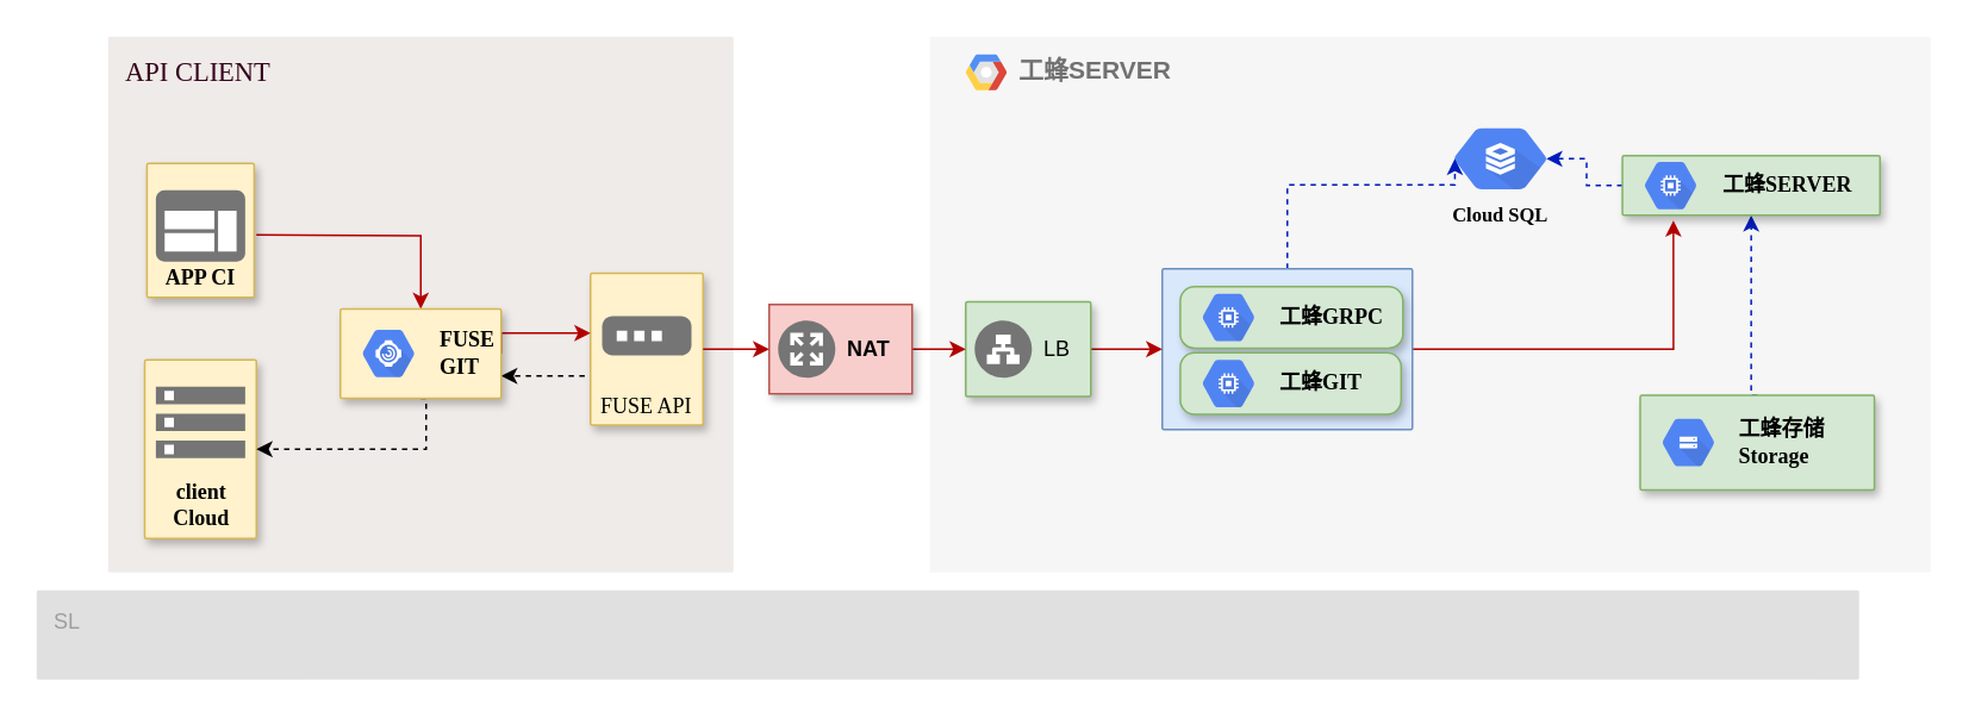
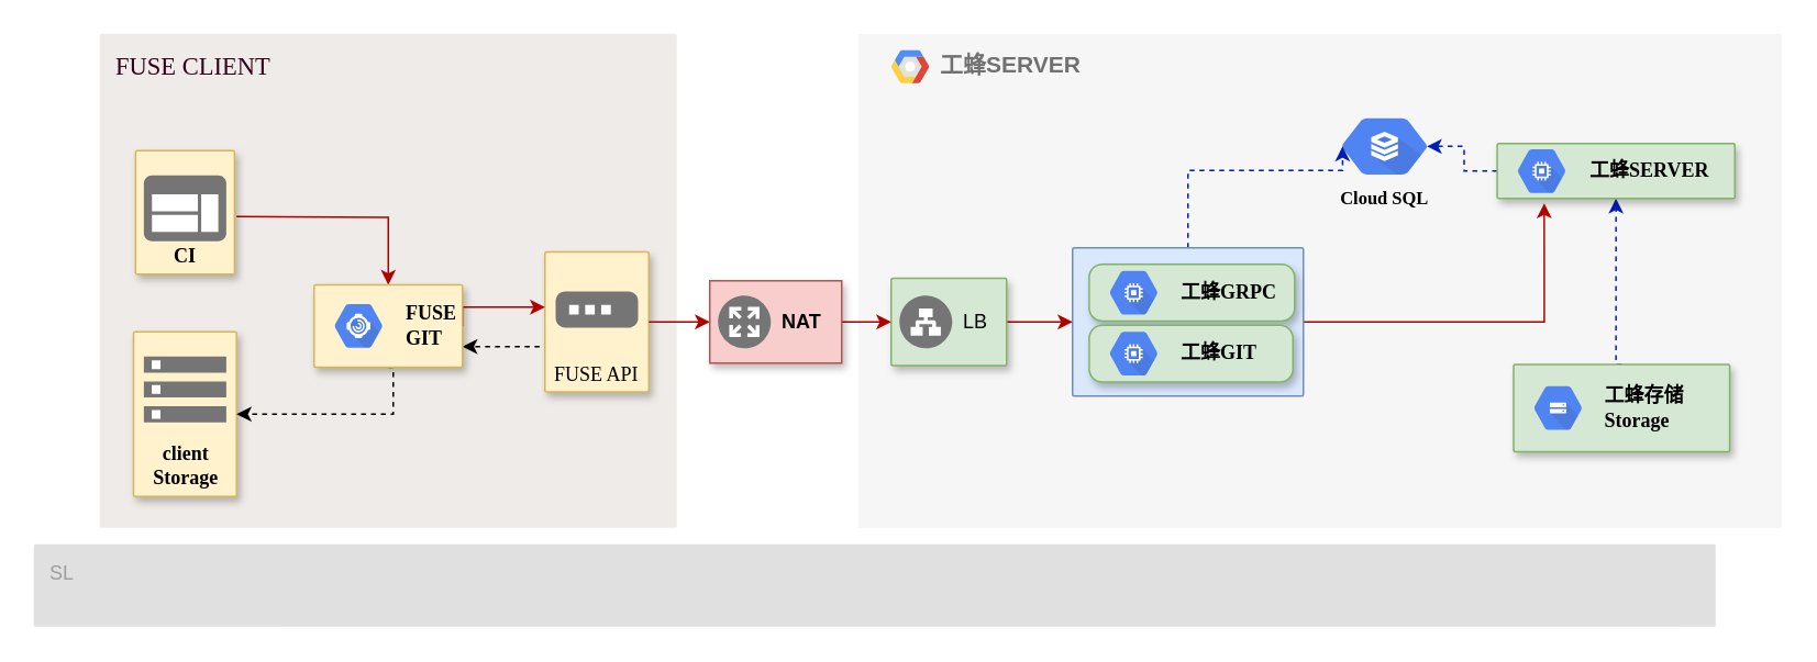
  <mxCell id="0" />
  <mxCell id="1" parent="0" />
  <mxCell id="2" value="&lt;b&gt;工蜂SERVER&lt;/b&gt;" style="fillColor=#F6F6F6;strokeColor=none;shadow=0;gradientColor=none;fontSize=14;align=left;spacing=10;fontColor=#717171;9E9E9E;verticalAlign=top;spacingTop=-4;fontStyle=0;spacingLeft=40;html=1;" parent="1" vertex="1"><mxGeometry x="520" y="20" width="560" height="300" as="geometry" /></mxCell>
  <mxCell id="3" value="" style="shape=mxgraph.gcp2.google_cloud_platform;fillColor=#F6F6F6;strokeColor=none;shadow=0;gradientColor=none;" parent="2" vertex="1"><mxGeometry width="23" height="20" relative="1" as="geometry"><mxPoint x="20" y="10" as="offset" /></mxGeometry></mxCell>
  <mxCell id="4" value="&lt;font face=&quot;Lucida Console&quot; color=&quot;#000000&quot;&gt;Cloud SQL&lt;/font&gt;" style="html=1;fillColor=#5184F3;strokeColor=none;verticalAlign=top;labelPosition=center;verticalLabelPosition=bottom;align=center;spacingTop=-6;fontSize=11;fontStyle=1;fontColor=#999999;shape=mxgraph.gcp2.hexIcon;prIcon=cloud_sql" vertex="1" parent="2"><mxGeometry x="279.999" y="43.335" width="78.637" height="50.142" as="geometry" /></mxCell>
  <mxCell id="5" style="edgeStyle=orthogonalEdgeStyle;rounded=0;orthogonalLoop=1;jettySize=auto;html=1;exitX=0.5;exitY=0;exitDx=0;exitDy=0;entryX=0.5;entryY=1;entryDx=0;entryDy=0;fillColor=#0050ef;strokeColor=#001DBC;dashed=1;" edge="1" parent="2" source="6" target="9"><mxGeometry relative="1" as="geometry"><Array as="points"><mxPoint x="460" y="201" /></Array></mxGeometry></mxCell>
  <mxCell id="6" value="" style="strokeColor=#82b366;fillColor=#d5e8d4;shadow=1;strokeWidth=1;rounded=1;absoluteArcSize=1;arcSize=2;fontSize=17;align=right;html=1;" parent="2" vertex="1"><mxGeometry x="397.491" y="200.834" width="131.064" height="52.941" as="geometry" /></mxCell>
  <mxCell id="7" value="&lt;font color=&quot;#000000&quot; face=&quot;Lucida Console&quot;&gt;&lt;b&gt;工蜂存储&lt;br&gt;Storage&lt;/b&gt;&lt;/font&gt;" style="dashed=0;connectable=0;html=1;fillColor=#5184F3;strokeColor=none;shape=mxgraph.gcp2.hexIcon;prIcon=cloud_storage;part=1;labelPosition=right;verticalLabelPosition=middle;align=left;verticalAlign=middle;spacingLeft=5;fontColor=#999999;fontSize=12;" parent="6" vertex="1"><mxGeometry y="0.5" width="44" height="39" relative="1" as="geometry"><mxPoint x="5" y="-19.5" as="offset" /></mxGeometry></mxCell>
  <mxCell id="8" style="edgeStyle=orthogonalEdgeStyle;rounded=0;orthogonalLoop=1;jettySize=auto;html=1;exitX=0;exitY=0.5;exitDx=0;exitDy=0;entryX=0.825;entryY=0.5;entryDx=0;entryDy=0;entryPerimeter=0;fillColor=#0050ef;strokeColor=#001DBC;dashed=1;" edge="1" parent="2" source="9" target="4"><mxGeometry relative="1" as="geometry" /></mxCell>
  <mxCell id="9" value="" style="strokeColor=#82b366;fillColor=#d5e8d4;shadow=1;strokeWidth=1;rounded=1;absoluteArcSize=1;arcSize=2;fontSize=17;align=right;html=1;" vertex="1" parent="2"><mxGeometry x="387.525" y="66.743" width="144.168" height="33.333" as="geometry" /></mxCell>
  <mxCell id="10" value="&lt;font style=&quot;font-size: 12px&quot; face=&quot;Lucida Console&quot; color=&quot;#000000&quot;&gt;&lt;b&gt;工蜂SERVER&lt;/b&gt;&lt;/font&gt;" style="dashed=0;connectable=0;html=1;fillColor=#5184F3;strokeColor=none;shape=mxgraph.gcp2.hexIcon;prIcon=compute_engine;part=1;labelPosition=right;verticalLabelPosition=middle;align=left;verticalAlign=middle;spacingLeft=5;fontColor=#999999;fontSize=12;" vertex="1" parent="9"><mxGeometry y="0.5" width="44" height="39" relative="1" as="geometry"><mxPoint x="5" y="-19.5" as="offset" /></mxGeometry></mxCell>
  <mxCell id="11" style="edgeStyle=orthogonalEdgeStyle;rounded=0;orthogonalLoop=1;jettySize=auto;html=1;entryX=0.5;entryY=1;entryDx=0;entryDy=0;fontFamily=Lucida Console;" edge="1" parent="2" target="9"><mxGeometry relative="1" as="geometry"><mxPoint x="460" y="100" as="sourcePoint" /></mxGeometry></mxCell>
  <mxCell id="12" value="SL" style="rounded=1;absoluteArcSize=1;arcSize=2;html=1;strokeColor=none;gradientColor=none;shadow=0;dashed=0;strokeColor=none;fontSize=12;fontColor=#9E9E9E;align=left;verticalAlign=top;spacing=10;spacingTop=-4;fillColor=#E0E0E0;" parent="1" vertex="1"><mxGeometry x="20" y="330" width="1020" height="50" as="geometry" /></mxCell>
- <mxCell id="13" value="&lt;font face=&quot;Lucida Console&quot; style=&quot;font-size: 15px&quot; color=&quot;#33001a&quot;&gt;API CLIENT&lt;/font&gt;" style="rounded=1;absoluteArcSize=1;arcSize=2;html=1;strokeColor=none;gradientColor=none;shadow=0;dashed=0;strokeColor=none;fontSize=12;fontColor=#9E9E9E;align=left;verticalAlign=top;spacing=10;spacingTop=-4;fillColor=#EFEBE9;whiteSpace=wrap;" parent="1" vertex="1"><mxGeometry x="60" y="20" width="350" height="300" as="geometry" /></mxCell>
+ <mxCell id="13" value="&lt;font face=&quot;Lucida Console&quot; style=&quot;font-size: 15px&quot; color=&quot;#33001a&quot;&gt;FUSE CLIENT&lt;/font&gt;" style="rounded=1;absoluteArcSize=1;arcSize=2;html=1;strokeColor=none;gradientColor=none;shadow=0;dashed=0;strokeColor=none;fontSize=12;fontColor=#9E9E9E;align=left;verticalAlign=top;spacing=10;spacingTop=-4;fillColor=#EFEBE9;whiteSpace=wrap;" parent="1" vertex="1"><mxGeometry x="60" y="20" width="350" height="300" as="geometry" /></mxCell>
  <mxCell id="14" style="edgeStyle=orthogonalEdgeStyle;rounded=0;orthogonalLoop=1;jettySize=auto;html=1;exitX=1;exitY=0.5;exitDx=0;exitDy=0;entryX=0.5;entryY=0;entryDx=0;entryDy=0;fillColor=#e51400;strokeColor=#B20000;" edge="1" parent="1" target="29"><mxGeometry relative="1" as="geometry"><mxPoint x="143" y="131" as="sourcePoint" /></mxGeometry></mxCell>
- <mxCell id="15" value="&lt;b&gt;&lt;font face=&quot;Lucida Console&quot; color=&quot;#000000&quot;&gt;client&lt;br&gt;Cloud&lt;/font&gt;&lt;/b&gt;" style="strokeColor=#d6b656;fillColor=#fff2cc;shadow=1;strokeWidth=1;rounded=1;absoluteArcSize=1;arcSize=2;labelPosition=center;verticalLabelPosition=middle;align=center;verticalAlign=bottom;spacingLeft=0;fontSize=12;whiteSpace=wrap;spacingBottom=2;html=1;" parent="1" vertex="1"><mxGeometry x="80.5" y="201" width="62.5" height="100" as="geometry" /></mxCell>
+ <mxCell id="15" value="&lt;b&gt;&lt;font face=&quot;Lucida Console&quot; color=&quot;#000000&quot;&gt;client&lt;br&gt;Storage&lt;/font&gt;&lt;/b&gt;" style="strokeColor=#d6b656;fillColor=#fff2cc;shadow=1;strokeWidth=1;rounded=1;absoluteArcSize=1;arcSize=2;labelPosition=center;verticalLabelPosition=middle;align=center;verticalAlign=bottom;spacingLeft=0;fontSize=12;whiteSpace=wrap;spacingBottom=2;html=1;" parent="1" vertex="1"><mxGeometry x="80.5" y="201" width="62.5" height="100" as="geometry" /></mxCell>
  <mxCell id="16" value="" style="dashed=0;html=1;fillColor=#757575;strokeColor=none;shape=mxgraph.gcp2.storage;part=1;" parent="15" vertex="1"><mxGeometry x="0.5" width="50" height="40" relative="1" as="geometry"><mxPoint x="-25" y="15" as="offset" /></mxGeometry></mxCell>
  <mxCell id="17" style="edgeStyle=orthogonalEdgeStyle;rounded=0;jumpSize=10;orthogonalLoop=1;jettySize=auto;html=1;exitX=0;exitY=0.75;exitDx=0;exitDy=0;entryX=1;entryY=0.75;entryDx=0;entryDy=0;dashed=1;fontFamily=Lucida Console;" edge="1" parent="1" target="29"><mxGeometry relative="1" as="geometry"><mxPoint x="330" y="207.25" as="sourcePoint" /><Array as="points"><mxPoint x="330" y="210" /></Array></mxGeometry></mxCell>
  <mxCell id="18" value="&lt;font face=&quot;Lucida Console&quot; color=&quot;#000000&quot;&gt;FUSE API&lt;/font&gt;" style="strokeColor=#d6b656;fillColor=#fff2cc;shadow=1;strokeWidth=1;rounded=1;absoluteArcSize=1;arcSize=2;labelPosition=center;verticalLabelPosition=middle;align=center;verticalAlign=bottom;spacingLeft=0;fontSize=12;whiteSpace=wrap;spacingBottom=2;html=1;" parent="1" vertex="1"><mxGeometry x="330" y="152.5" width="63" height="85" as="geometry" /></mxCell>
  <mxCell id="19" value="" style="dashed=0;html=1;fillColor=#757575;strokeColor=none;shape=mxgraph.gcp2.gateway_icon;part=1;" parent="18" vertex="1"><mxGeometry x="0.5" width="50" height="22" relative="1" as="geometry"><mxPoint x="-25" y="24" as="offset" /></mxGeometry></mxCell>
  <mxCell id="20" style="edgeStyle=orthogonalEdgeStyle;rounded=0;orthogonalLoop=1;jettySize=auto;html=1;exitX=1;exitY=0.5;exitDx=0;exitDy=0;exitPerimeter=0;fillColor=#e51400;strokeColor=#B20000;entryX=0.198;entryY=1.088;entryDx=0;entryDy=0;entryPerimeter=0;" edge="1" parent="1" source="22" target="9"><mxGeometry relative="1" as="geometry"><mxPoint x="950" y="145" as="targetPoint" /><Array as="points"><mxPoint x="936" y="195" /></Array></mxGeometry></mxCell>
  <mxCell id="21" style="edgeStyle=orthogonalEdgeStyle;rounded=0;orthogonalLoop=1;jettySize=auto;html=1;exitX=0.5;exitY=0;exitDx=0;exitDy=0;exitPerimeter=0;entryX=0.175;entryY=0.5;entryDx=0;entryDy=0;entryPerimeter=0;fillColor=#0050ef;strokeColor=#001DBC;dashed=1;jumpSize=10;" edge="1" parent="1" source="22" target="4"><mxGeometry relative="1" as="geometry"><Array as="points"><mxPoint x="720" y="103" /></Array></mxGeometry></mxCell>
  <mxCell id="22" value="" style="points=[[0,0,0],[0.25,0,0],[0.5,0,0],[0.75,0,0],[1,0,0],[1,0.25,0],[1,0.5,0],[1,0.75,0],[1,1,0],[0.75,1,0],[0.5,1,0],[0.25,1,0],[0,1,0],[0,0.75,0],[0,0.5,0],[0,0.25,0]];rounded=1;absoluteArcSize=1;arcSize=2;html=1;strokeColor=#6c8ebf;shadow=0;dashed=0;fontSize=12;align=left;verticalAlign=top;spacing=10;spacingTop=-4;fillColor=#dae8fc;" vertex="1" parent="1"><mxGeometry x="650" y="150" width="140" height="90" as="geometry" /></mxCell>
  <mxCell id="23" value="" style="strokeColor=#82b366;fillColor=#d5e8d4;shadow=1;strokeWidth=1;rounded=1;absoluteArcSize=1;arcSize=16;fontSize=17;align=right;html=1;direction=south;" vertex="1" parent="1"><mxGeometry x="660.097" y="160.003" width="124.607" height="34.444" as="geometry" /></mxCell>
  <mxCell id="24" value="&lt;font style=&quot;font-size: 12px&quot; face=&quot;Lucida Console&quot; color=&quot;#000000&quot;&gt;&lt;b&gt;工蜂GRPC&lt;/b&gt;&lt;/font&gt;" style="dashed=0;connectable=0;html=1;fillColor=#5184F3;strokeColor=none;shape=mxgraph.gcp2.hexIcon;prIcon=compute_engine;part=1;labelPosition=right;verticalLabelPosition=middle;align=left;verticalAlign=middle;spacingLeft=5;fontColor=#999999;fontSize=12;" vertex="1" parent="23"><mxGeometry y="0.5" width="44" height="39" relative="1" as="geometry"><mxPoint x="5" y="-19.5" as="offset" /></mxGeometry></mxCell>
  <mxCell id="25" value="" style="strokeColor=#82b366;fillColor=#d5e8d4;shadow=1;strokeWidth=1;rounded=1;absoluteArcSize=1;arcSize=16;fontSize=17;align=right;html=1;direction=south;" vertex="1" parent="1"><mxGeometry x="660.097" y="197.031" width="123.577" height="34.444" as="geometry" /></mxCell>
  <mxCell id="26" value="&lt;font style=&quot;font-size: 12px&quot; face=&quot;Lucida Console&quot; color=&quot;#000000&quot;&gt;&lt;b&gt;工蜂GIT&lt;/b&gt;&lt;/font&gt;" style="dashed=0;connectable=0;html=1;fillColor=#5184F3;strokeColor=none;shape=mxgraph.gcp2.hexIcon;prIcon=compute_engine;part=1;labelPosition=right;verticalLabelPosition=middle;align=left;verticalAlign=middle;spacingLeft=5;fontColor=#999999;fontSize=12;" vertex="1" parent="25"><mxGeometry y="0.5" width="44" height="39" relative="1" as="geometry"><mxPoint x="5" y="-19.5" as="offset" /></mxGeometry></mxCell>
  <mxCell id="27" style="edgeStyle=orthogonalEdgeStyle;rounded=0;orthogonalLoop=1;jettySize=auto;html=1;exitX=1;exitY=0.5;exitDx=0;exitDy=0;entryX=0;entryY=0.5;entryDx=0;entryDy=0;fillColor=#e51400;strokeColor=#B20000;" edge="1" parent="1" source="29"><mxGeometry relative="1" as="geometry"><mxPoint x="330" y="186" as="targetPoint" /><Array as="points"><mxPoint x="290" y="186" /><mxPoint x="290" y="186" /></Array></mxGeometry></mxCell>
  <mxCell id="28" style="edgeStyle=orthogonalEdgeStyle;rounded=0;orthogonalLoop=1;jettySize=auto;html=1;exitX=0.5;exitY=1;exitDx=0;exitDy=0;entryX=1;entryY=0.5;entryDx=0;entryDy=0;dashed=1;" edge="1" parent="1" source="29" target="15"><mxGeometry relative="1" as="geometry"><Array as="points"><mxPoint x="238" y="251" /></Array></mxGeometry></mxCell>
  <mxCell id="29" value="" style="strokeColor=#d6b656;shadow=1;strokeWidth=1;rounded=1;absoluteArcSize=1;arcSize=2;fillColor=#fff2cc;" vertex="1" parent="1"><mxGeometry x="190" y="172.48" width="90" height="50" as="geometry" /></mxCell>
  <mxCell id="30" value="&lt;b&gt;&lt;font face=&quot;Lucida Console&quot; color=&quot;#000000&quot;&gt;FUSE&lt;br&gt;GIT&lt;br&gt;&lt;/font&gt;&lt;/b&gt;" style="dashed=0;connectable=0;html=1;fillColor=#5184F3;strokeColor=none;shape=mxgraph.gcp2.hexIcon;prIcon=apigee_sense;part=1;labelPosition=right;verticalLabelPosition=middle;align=left;verticalAlign=middle;spacingLeft=5;fontColor=#999999;fontSize=12;" vertex="1" parent="29"><mxGeometry y="0.5" width="44" height="39" relative="1" as="geometry"><mxPoint x="5" y="-19.5" as="offset" /></mxGeometry></mxCell>
  <mxCell id="31" style="edgeStyle=orthogonalEdgeStyle;rounded=0;orthogonalLoop=1;jettySize=auto;html=1;exitX=1;exitY=0.5;exitDx=0;exitDy=0;entryX=0;entryY=0.5;entryDx=0;entryDy=0;entryPerimeter=0;fillColor=#e51400;strokeColor=#B20000;" edge="1" parent="1" source="32" target="22"><mxGeometry relative="1" as="geometry" /></mxCell>
  <mxCell id="32" value="" style="strokeColor=#82b366;shadow=1;strokeWidth=1;rounded=1;absoluteArcSize=1;arcSize=2;fillColor=#d5e8d4;" vertex="1" parent="1"><mxGeometry x="540" y="168.5" width="70" height="53" as="geometry" /></mxCell>
  <mxCell id="33" value="LB" style="dashed=0;connectable=0;html=1;fillColor=#757575;strokeColor=none;shape=mxgraph.gcp2.network_load_balancer;part=1;labelPosition=right;verticalLabelPosition=middle;align=left;verticalAlign=middle;spacingLeft=5;fontSize=12;" vertex="1" parent="32"><mxGeometry y="0.5" width="32" height="32" relative="1" as="geometry"><mxPoint x="5" y="-16" as="offset" /></mxGeometry></mxCell>
  <mxCell id="34" style="edgeStyle=orthogonalEdgeStyle;rounded=0;orthogonalLoop=1;jettySize=auto;html=1;exitX=1;exitY=0.5;exitDx=0;exitDy=0;fontFamily=Lucida Console;entryX=0;entryY=0.5;entryDx=0;entryDy=0;fillColor=#e51400;strokeColor=#B20000;" edge="1" parent="1" source="35" target="32"><mxGeometry relative="1" as="geometry" /></mxCell>
  <mxCell id="35" value="" style="strokeColor=#b85450;shadow=1;strokeWidth=1;rounded=1;absoluteArcSize=1;arcSize=0;fillColor=#f8cecc;" vertex="1" parent="1"><mxGeometry x="430" y="170" width="80" height="50" as="geometry" /></mxCell>
  <mxCell id="36" value="&lt;b&gt;NAT&lt;/b&gt;" style="dashed=0;connectable=0;html=1;fillColor=#757575;strokeColor=none;shape=mxgraph.gcp2.nat;part=1;labelPosition=right;verticalLabelPosition=middle;align=left;verticalAlign=middle;spacingLeft=5;fontSize=12;" vertex="1" parent="35"><mxGeometry y="0.5" width="32" height="32" relative="1" as="geometry"><mxPoint x="5" y="-16" as="offset" /></mxGeometry></mxCell>
- <mxCell id="37" value="APP CI" style="strokeColor=#d6b656;shadow=1;strokeWidth=1;rounded=1;absoluteArcSize=1;arcSize=2;labelPosition=center;verticalLabelPosition=middle;align=center;verticalAlign=bottom;spacingLeft=0;fontSize=12;whiteSpace=wrap;spacingBottom=2;fillColor=#fff2cc;fontStyle=1;fontFamily=Lucida Console;" vertex="1" parent="1"><mxGeometry x="81.75" y="91" width="60" height="75" as="geometry" /></mxCell>
+ <mxCell id="37" value="CLIENT CI" style="strokeColor=#d6b656;shadow=1;strokeWidth=1;rounded=1;absoluteArcSize=1;arcSize=2;labelPosition=center;verticalLabelPosition=middle;align=center;verticalAlign=bottom;spacingLeft=0;fontSize=12;whiteSpace=wrap;spacingBottom=2;fillColor=#fff2cc;fontStyle=1;fontFamily=Lucida Console;" vertex="1" parent="1"><mxGeometry x="81.75" y="91" width="60" height="75" as="geometry" /></mxCell>
  <mxCell id="38" value="" style="dashed=0;connectable=0;html=1;fillColor=#757575;strokeColor=none;shape=mxgraph.gcp2.application;part=1;" vertex="1" parent="37"><mxGeometry x="0.5" width="50" height="40" relative="1" as="geometry"><mxPoint x="-25" y="15" as="offset" /></mxGeometry></mxCell>
  <mxCell id="39" style="edgeStyle=orthogonalEdgeStyle;rounded=0;orthogonalLoop=1;jettySize=auto;html=1;entryX=0;entryY=0.5;entryDx=0;entryDy=0;fontFamily=Lucida Console;fillColor=#e51400;strokeColor=#B20000;" edge="1" parent="1" target="35"><mxGeometry relative="1" as="geometry"><mxPoint x="393" y="195" as="sourcePoint" /><Array as="points"><mxPoint x="393" y="195" /><mxPoint x="393" y="195" /></Array></mxGeometry></mxCell>
